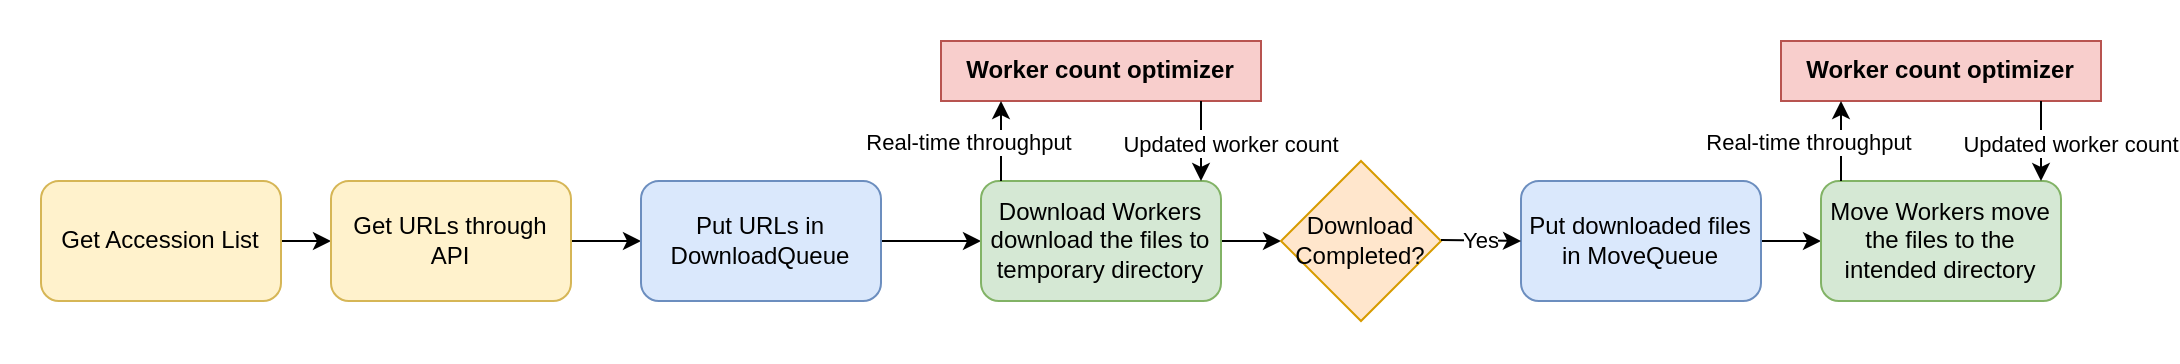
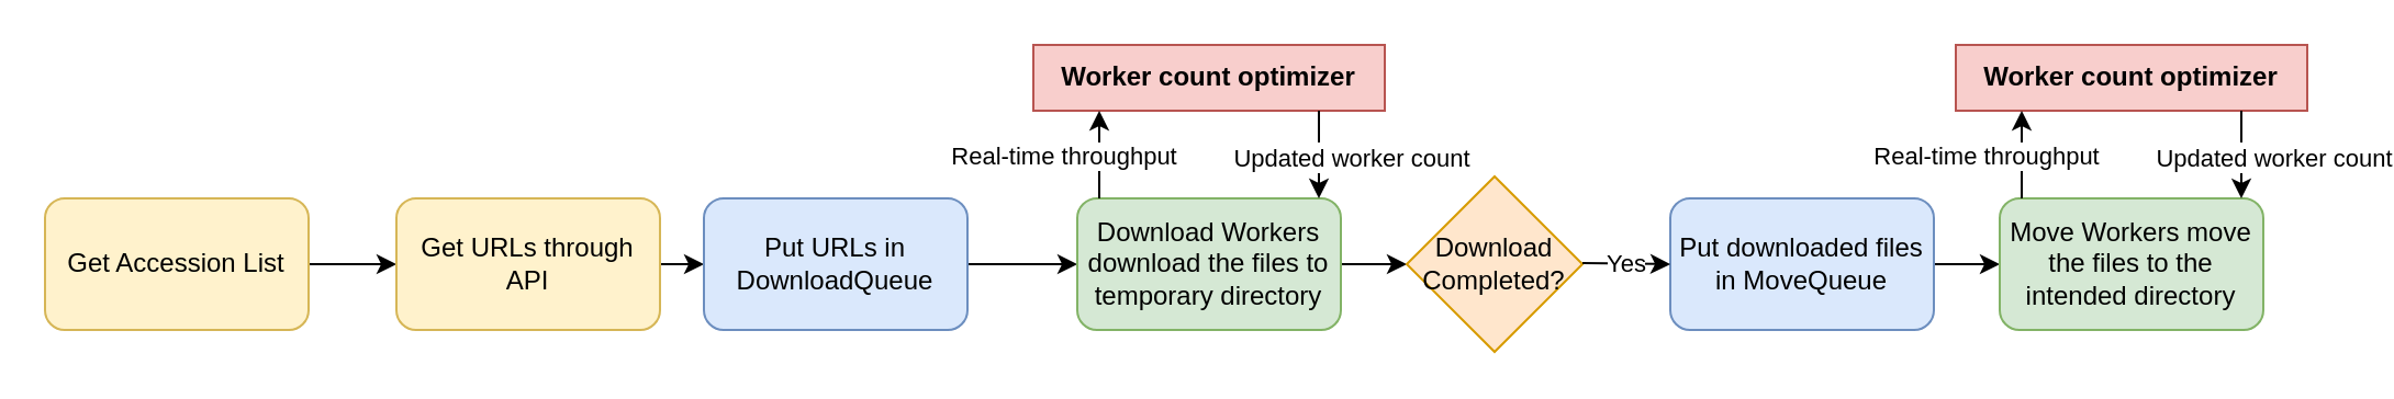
  <mxCell id="0" />
  <mxCell id="1" parent="0" />
  <mxCell id="2" style="edgeStyle=orthogonalEdgeStyle;rounded=0;orthogonalLoop=1;jettySize=auto;html=1;exitX=1;exitY=0.5;exitDx=0;exitDy=0;entryX=0;entryY=0.5;entryDx=0;entryDy=0;" edge="1" parent="1" source="3" target="5"><mxGeometry relative="1" as="geometry" /></mxCell>
  <mxCell id="3" value="Get Accession List" style="rounded=1;whiteSpace=wrap;html=1;fillColor=#fff2cc;strokeColor=#d6b656;" vertex="1" parent="1"><mxGeometry x="20" y="90" width="120" height="60" as="geometry" /></mxCell>
  <mxCell id="4" style="edgeStyle=orthogonalEdgeStyle;rounded=0;orthogonalLoop=1;jettySize=auto;html=1;exitX=1;exitY=0.5;exitDx=0;exitDy=0;entryX=0;entryY=0.5;entryDx=0;entryDy=0;" edge="1" parent="1" source="5" target="7"><mxGeometry relative="1" as="geometry" /></mxCell>
- <mxCell id="5" value="Get URLs through API" style="rounded=1;whiteSpace=wrap;html=1;fillColor=#fff2cc;strokeColor=#d6b656;" vertex="1" parent="1"><mxGeometry x="165" y="90" width="120" height="60" as="geometry" /></mxCell>
+ <mxCell id="5" value="Get URLs through API" style="rounded=1;whiteSpace=wrap;html=1;fillColor=#fff2cc;strokeColor=#d6b656;" vertex="1" parent="1"><mxGeometry x="180" y="90" width="120" height="60" as="geometry" /></mxCell>
  <mxCell id="6" style="edgeStyle=orthogonalEdgeStyle;rounded=0;orthogonalLoop=1;jettySize=auto;html=1;exitX=1;exitY=0.5;exitDx=0;exitDy=0;entryX=0;entryY=0.5;entryDx=0;entryDy=0;" edge="1" parent="1" source="7" target="9"><mxGeometry relative="1" as="geometry" /></mxCell>
  <mxCell id="7" value="Put URLs in DownloadQueue" style="rounded=1;whiteSpace=wrap;html=1;fillColor=#dae8fc;strokeColor=#6c8ebf;" vertex="1" parent="1"><mxGeometry x="320" y="90" width="120" height="60" as="geometry" /></mxCell>
  <mxCell id="8" style="edgeStyle=orthogonalEdgeStyle;rounded=0;orthogonalLoop=1;jettySize=auto;html=1;exitX=1;exitY=0.5;exitDx=0;exitDy=0;entryX=0;entryY=0.5;entryDx=0;entryDy=0;" edge="1" parent="1" source="9" target="10"><mxGeometry relative="1" as="geometry" /></mxCell>
  <mxCell id="9" value="Download Workers download the files to temporary directory" style="rounded=1;whiteSpace=wrap;html=1;fillColor=#d5e8d4;strokeColor=#82b366;" vertex="1" parent="1"><mxGeometry x="490" y="90" width="120" height="60" as="geometry" /></mxCell>
  <mxCell id="10" value="Download Completed?" style="rhombus;whiteSpace=wrap;html=1;fillColor=#ffe6cc;strokeColor=#d79b00;" vertex="1" parent="1"><mxGeometry x="640" y="80" width="80" height="80" as="geometry" /></mxCell>
  <mxCell id="11" style="edgeStyle=orthogonalEdgeStyle;rounded=0;orthogonalLoop=1;jettySize=auto;html=1;exitX=1;exitY=0.5;exitDx=0;exitDy=0;entryX=0;entryY=0.5;entryDx=0;entryDy=0;" edge="1" parent="1" source="12" target="15"><mxGeometry relative="1" as="geometry" /></mxCell>
  <mxCell id="12" value="Put downloaded files in MoveQueue" style="rounded=1;whiteSpace=wrap;html=1;fillColor=#dae8fc;strokeColor=#6c8ebf;" vertex="1" parent="1"><mxGeometry x="760" y="90" width="120" height="60" as="geometry" /></mxCell>
  <mxCell id="13" value="" style="endArrow=classic;html=1;rounded=0;" edge="1" parent="1"><mxGeometry relative="1" as="geometry"><mxPoint x="720" y="119.5" as="sourcePoint" /><mxPoint x="760" y="120" as="targetPoint" /></mxGeometry></mxCell>
  <mxCell id="14" value="Yes" style="edgeLabel;resizable=0;html=1;;align=center;verticalAlign=middle;" connectable="0" vertex="1" parent="13"><mxGeometry relative="1" as="geometry" /></mxCell>
  <mxCell id="15" value="Move Workers move the files to the intended directory" style="rounded=1;whiteSpace=wrap;html=1;fillColor=#d5e8d4;strokeColor=#82b366;" vertex="1" parent="1"><mxGeometry x="910" y="90" width="120" height="60" as="geometry" /></mxCell>
  <mxCell id="16" value="&lt;b&gt;Worker count optimizer&lt;/b&gt;" style="rounded=0;whiteSpace=wrap;html=1;fillColor=#f8cecc;strokeColor=#b85450;" vertex="1" parent="1"><mxGeometry x="470" y="20" width="160" height="30" as="geometry" /></mxCell>
  <mxCell id="17" value="" style="endArrow=classic;html=1;rounded=0;" edge="1" parent="1"><mxGeometry relative="1" as="geometry"><mxPoint x="500" y="90" as="sourcePoint" /><mxPoint x="500" y="50" as="targetPoint" /></mxGeometry></mxCell>
  <mxCell id="18" value="Real-time throughput" style="edgeLabel;resizable=0;html=1;;align=center;verticalAlign=middle;" connectable="0" vertex="1" parent="17"><mxGeometry relative="1" as="geometry"><mxPoint x="-17" as="offset" /></mxGeometry></mxCell>
  <mxCell id="19" value="" style="endArrow=classic;html=1;rounded=0;" edge="1" parent="1"><mxGeometry relative="1" as="geometry"><mxPoint x="600" y="50" as="sourcePoint" /><mxPoint x="600" y="90" as="targetPoint" /></mxGeometry></mxCell>
  <mxCell id="20" value="Label" style="edgeLabel;resizable=0;html=1;;align=center;verticalAlign=middle;" connectable="0" vertex="1" parent="19"><mxGeometry relative="1" as="geometry" /></mxCell>
  <mxCell id="21" value="Updated worker count" style="edgeLabel;html=1;align=center;verticalAlign=middle;resizable=0;points=[];" vertex="1" connectable="0" parent="19"><mxGeometry x="0.029" y="-9" relative="1" as="geometry"><mxPoint x="23" as="offset" /></mxGeometry></mxCell>
  <mxCell id="22" value="&lt;b&gt;Worker count optimizer&lt;/b&gt;" style="rounded=0;whiteSpace=wrap;html=1;fillColor=#f8cecc;strokeColor=#b85450;" vertex="1" parent="1"><mxGeometry x="890" y="20" width="160" height="30" as="geometry" /></mxCell>
  <mxCell id="23" value="" style="endArrow=classic;html=1;rounded=0;" edge="1" parent="1"><mxGeometry relative="1" as="geometry"><mxPoint x="920" y="90" as="sourcePoint" /><mxPoint x="920" y="50" as="targetPoint" /></mxGeometry></mxCell>
  <mxCell id="24" value="Real-time throughput" style="edgeLabel;resizable=0;html=1;;align=center;verticalAlign=middle;" connectable="0" vertex="1" parent="23"><mxGeometry relative="1" as="geometry"><mxPoint x="-17" as="offset" /></mxGeometry></mxCell>
  <mxCell id="25" value="" style="endArrow=classic;html=1;rounded=0;" edge="1" parent="1"><mxGeometry relative="1" as="geometry"><mxPoint x="1020" y="50" as="sourcePoint" /><mxPoint x="1020" y="90" as="targetPoint" /></mxGeometry></mxCell>
  <mxCell id="26" value="Label" style="edgeLabel;resizable=0;html=1;;align=center;verticalAlign=middle;" connectable="0" vertex="1" parent="25"><mxGeometry relative="1" as="geometry" /></mxCell>
  <mxCell id="27" value="Updated worker count" style="edgeLabel;html=1;align=center;verticalAlign=middle;resizable=0;points=[];" vertex="1" connectable="0" parent="25"><mxGeometry x="0.029" y="-9" relative="1" as="geometry"><mxPoint x="23" as="offset" /></mxGeometry></mxCell>
